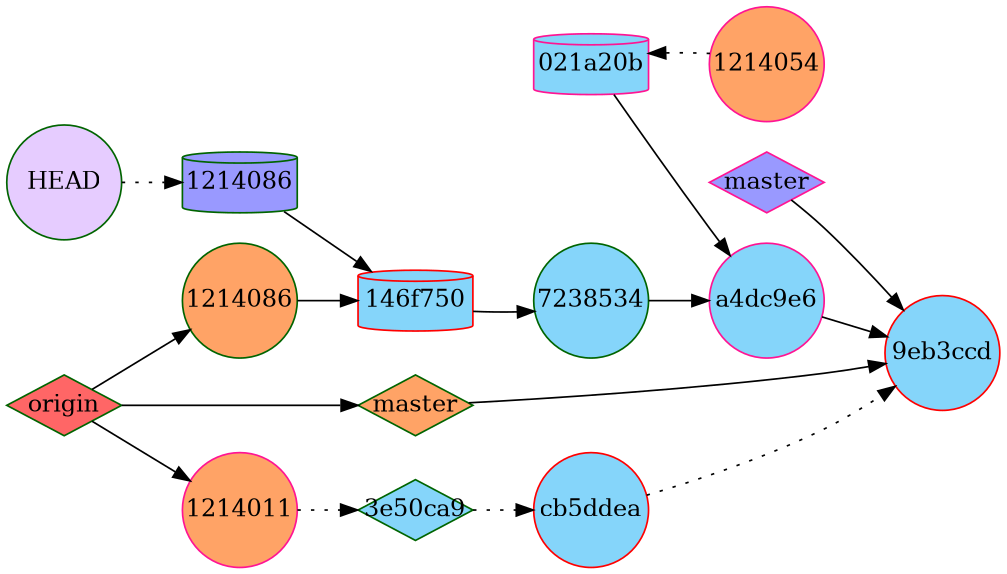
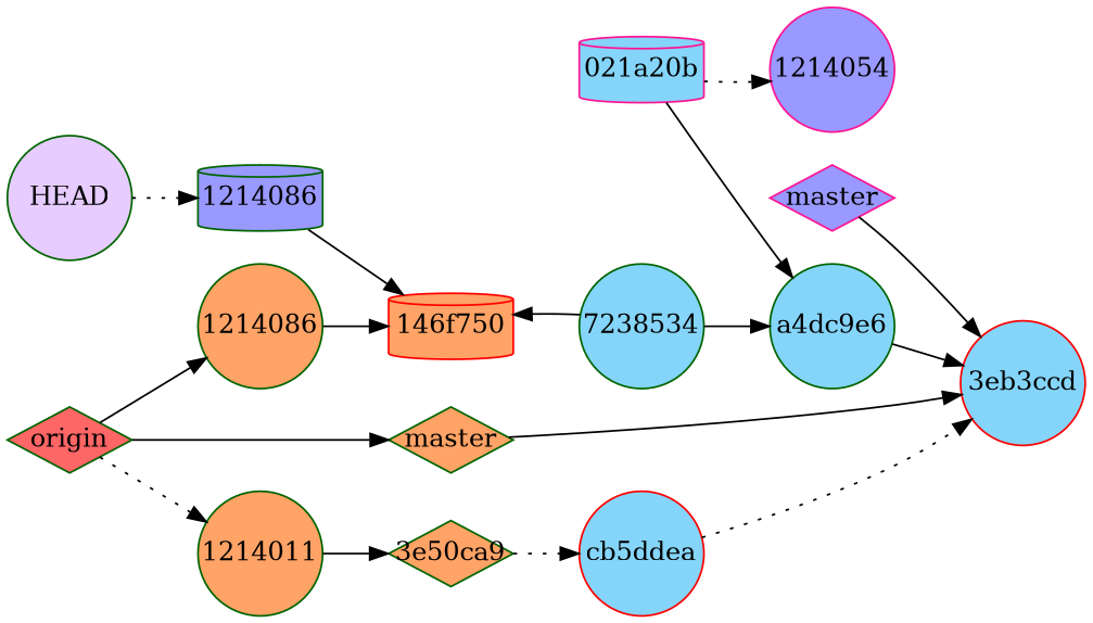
  digraph {
    rankdir=LR
    node [color=darkgreen fillcolor="#85d5fa" fixedsize=true shape=circle style=filled]
    edge [style=solid]
    n1 [color=deeppink label="021a20b" shape=cylinder width=0.95]
-   n2 [color=deeppink label=a4dc9e6 width=0.95]
-   n3 [color=red label="9eb3ccd" width=0.95]
-   n4 [color=red label="146f750" shape=cylinder width=0.95]
+   n2 [label=a4dc9e6 width=0.95]
+   n3 [color=red label="3eb3ccd" width=0.95]
+   n4 [color=red fillcolor="#ffa366" label="146f750" shape=cylinder width=0.95]
    n5 [label=7238534 width=0.95]
-   n6 [label="3e50ca9" shape=diamond width=0.95]
+   n6 [fillcolor="#ffa366" label="3e50ca9" shape=diamond width=0.95]
    n7 [color=red label=cb5ddea width=0.95]
    n8 [fillcolor="#9999ff" label=1214086 shape=cylinder width=0.95]
    n9 [color=deeppink fillcolor="#9999ff" label=master shape=diamond width=0.95]
    n10 [fillcolor="#e6ccff" label=HEAD width=0.95]
-   n11 [color=deeppink fillcolor="#ffa366" label=1214011 width=0.95]
-   n12 [color=deeppink fillcolor="#ffa366" label=1214054 width=0.95]
+   n11 [fillcolor="#ffa366" label=1214011 width=0.95]
+   n12 [color=deeppink fillcolor="#9999ff" label=1214054 width=0.95]
    n13 [fillcolor="#ffa366" label=1214086 width=0.95]
    n14 [fillcolor="#ffa366" label=master shape=diamond width=0.95]
    n15 [fillcolor="#ff6666" label=origin shape=diamond width=0.95]
    n1 -> n2
    n2 -> n3
-   n4 -> n5
+   n5 -> n4
    n5 -> n2
    n6 -> n7 [style=dotted]
    n7 -> n3 [style=dotted]
    n8 -> n4
    n9 -> n3
    n10 -> n8 [style=dotted]
-   n11 -> n6 [style=dotted]
-   n12 -> n1 [style=dotted]
+   n11 -> n6
+   n1 -> n12 [style=dotted]
    n13 -> n4
    n14 -> n3
-   n15 -> n11
+   n15 -> n11 [style=dotted]
    n15 -> n13
    n15 -> n14
  }
